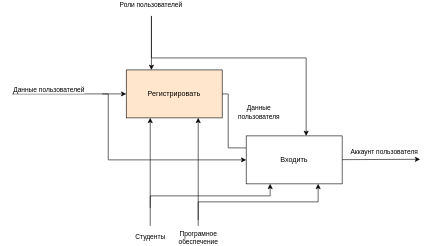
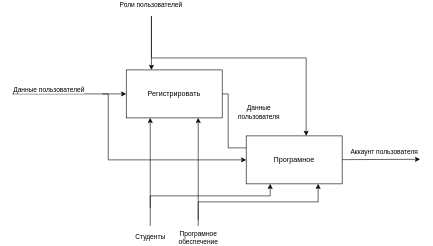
  <mxCell id="0" />
  <mxCell id="1" parent="0" />
- <mxCell id="2" value="Регистрировать" style="rounded=0;whiteSpace=wrap;html=1;fillColor=#ffe6cc;" parent="1" vertex="1"><mxGeometry x="210" y="110" width="160" height="80" as="geometry" /></mxCell>
+ <mxCell id="2" value="Регистрировать" style="rounded=0;whiteSpace=wrap;html=1;" parent="1" vertex="1"><mxGeometry x="210" y="110" width="160" height="80" as="geometry" /></mxCell>
  <mxCell id="3" value="" style="endArrow=classic;html=1;rounded=0;entryX=0;entryY=0.5;entryDx=0;entryDy=0;" parent="1" target="2" edge="1"><mxGeometry width="50" height="50" relative="1" as="geometry"><mxPoint x="20" y="150" as="sourcePoint" /><mxPoint x="100" y="130" as="targetPoint" /></mxGeometry></mxCell>
  <mxCell id="4" value="&lt;span style=&quot;color: rgb(0, 0, 0); font-family: helvetica; font-size: 11px; font-style: normal; font-weight: 400; letter-spacing: normal; text-align: center; text-indent: 0px; text-transform: none; word-spacing: 0px; background-color: rgb(255, 255, 255); display: inline; float: none;&quot;&gt;Данные пользователей&lt;/span&gt;" style="text;whiteSpace=wrap;html=1;" parent="1" vertex="1"><mxGeometry x="20" y="130" width="140" height="30" as="geometry" /></mxCell>
  <mxCell id="5" value="" style="endArrow=classic;html=1;rounded=0;entryX=0.25;entryY=0;entryDx=0;entryDy=0;" parent="1" edge="1"><mxGeometry width="50" height="50" relative="1" as="geometry"><mxPoint x="252" y="20" as="sourcePoint" /><mxPoint x="252" y="110" as="targetPoint" /></mxGeometry></mxCell>
  <mxCell id="6" value="Роли пользователей" style="edgeLabel;html=1;align=center;verticalAlign=middle;resizable=0;points=[];" parent="5" vertex="1" connectable="0"><mxGeometry x="-0.147" y="-2" relative="1" as="geometry"><mxPoint y="-58" as="offset" /></mxGeometry></mxCell>
  <mxCell id="7" value="" style="endArrow=none;html=1;rounded=0;entryX=0;entryY=0.25;entryDx=0;entryDy=0;exitX=1;exitY=0.5;exitDx=0;exitDy=0;edgeStyle=orthogonalEdgeStyle;" parent="1" source="2" target="12" edge="1"><mxGeometry width="50" height="50" relative="1" as="geometry"><mxPoint x="630" y="149.41" as="sourcePoint" /><mxPoint x="700" y="149" as="targetPoint" /><Array as="points"><mxPoint x="380" y="150" /><mxPoint x="380" y="240" /></Array></mxGeometry></mxCell>
  <mxCell id="8" value="Данные &lt;br&gt;пользователя" style="edgeLabel;html=1;align=center;verticalAlign=middle;resizable=0;points=[];" parent="7" vertex="1" connectable="0"><mxGeometry x="0.2" y="1" relative="1" as="geometry"><mxPoint x="49" y="-38" as="offset" /></mxGeometry></mxCell>
  <mxCell id="9" value="" style="endArrow=classic;html=1;rounded=0;entryX=0.25;entryY=1;entryDx=0;entryDy=0;" parent="1" target="2" edge="1"><mxGeometry width="50" height="50" relative="1" as="geometry"><mxPoint x="250" y="340" as="sourcePoint" /><mxPoint x="250" y="500" as="targetPoint" /></mxGeometry></mxCell>
  <mxCell id="10" value="Студенты" style="edgeLabel;html=1;align=center;verticalAlign=middle;resizable=0;points=[];" parent="9" vertex="1" connectable="0"><mxGeometry x="-0.32" y="1" relative="1" as="geometry"><mxPoint y="98" as="offset" /></mxGeometry></mxCell>
  <mxCell id="11" value="Програмное&lt;br&gt;обеспечение" style="endArrow=classic;html=1;rounded=0;entryX=0.75;entryY=1;entryDx=0;entryDy=0;" parent="1" target="2" edge="1"><mxGeometry x="-1" y="-20" width="50" height="50" relative="1" as="geometry"><mxPoint x="330" y="370" as="sourcePoint" /><mxPoint x="349.12" y="502.94" as="targetPoint" /><mxPoint x="-20" y="20" as="offset" /></mxGeometry></mxCell>
- <mxCell id="12" value="Входить" style="rounded=0;whiteSpace=wrap;html=1;" parent="1" vertex="1"><mxGeometry x="410" y="220" width="160" height="80" as="geometry" /></mxCell>
+ <mxCell id="12" value="Програмное" style="rounded=0;whiteSpace=wrap;html=1;" parent="1" vertex="1"><mxGeometry x="410" y="220" width="160" height="80" as="geometry" /></mxCell>
  <mxCell id="13" value="" style="endArrow=classic;html=1;rounded=0;entryX=0;entryY=0.5;entryDx=0;entryDy=0;edgeStyle=orthogonalEdgeStyle;" parent="1" target="12" edge="1"><mxGeometry width="50" height="50" relative="1" as="geometry"><mxPoint x="170" y="150" as="sourcePoint" /><mxPoint x="300" y="240" as="targetPoint" /><Array as="points"><mxPoint x="180" y="150" /><mxPoint x="180" y="260" /></Array></mxGeometry></mxCell>
  <mxCell id="14" value="" style="endArrow=classic;html=1;rounded=0;edgeStyle=orthogonalEdgeStyle;" parent="1" edge="1"><mxGeometry width="50" height="50" relative="1" as="geometry"><mxPoint x="252" y="20" as="sourcePoint" /><mxPoint x="510" y="220" as="targetPoint" /><Array as="points"><mxPoint x="252" y="90" /><mxPoint x="510" y="90" /><mxPoint x="510" y="220" /></Array></mxGeometry></mxCell>
  <mxCell id="15" value="" style="endArrow=classic;html=1;rounded=0;" parent="1" source="12" edge="1"><mxGeometry width="50" height="50" relative="1" as="geometry"><mxPoint x="830" y="259.41" as="sourcePoint" /><mxPoint x="700" y="259" as="targetPoint" /></mxGeometry></mxCell>
  <mxCell id="16" value="Аккаунт пользователя" style="edgeLabel;html=1;align=center;verticalAlign=middle;resizable=0;points=[];" parent="15" vertex="1" connectable="0"><mxGeometry x="0.2" y="1" relative="1" as="geometry"><mxPoint x="-8" y="-13" as="offset" /></mxGeometry></mxCell>
  <mxCell id="17" value="" style="endArrow=classic;html=1;rounded=0;entryX=0.25;entryY=1;entryDx=0;entryDy=0;edgeStyle=orthogonalEdgeStyle;" parent="1" target="12" edge="1"><mxGeometry width="50" height="50" relative="1" as="geometry"><mxPoint x="250" y="370" as="sourcePoint" /><mxPoint x="450" y="610" as="targetPoint" /><Array as="points"><mxPoint x="250" y="320" /><mxPoint x="450" y="320" /></Array></mxGeometry></mxCell>
  <mxCell id="18" value="" style="endArrow=classic;html=1;rounded=0;entryX=0.75;entryY=1;entryDx=0;entryDy=0;edgeStyle=orthogonalEdgeStyle;" parent="1" target="12" edge="1"><mxGeometry x="-1" y="-40" width="50" height="50" relative="1" as="geometry"><mxPoint x="330" y="360" as="sourcePoint" /><mxPoint x="549.12" y="612.94" as="targetPoint" /><mxPoint x="-40" y="40" as="offset" /><Array as="points"><mxPoint x="330" y="330" /><mxPoint x="530" y="330" /></Array></mxGeometry></mxCell>
